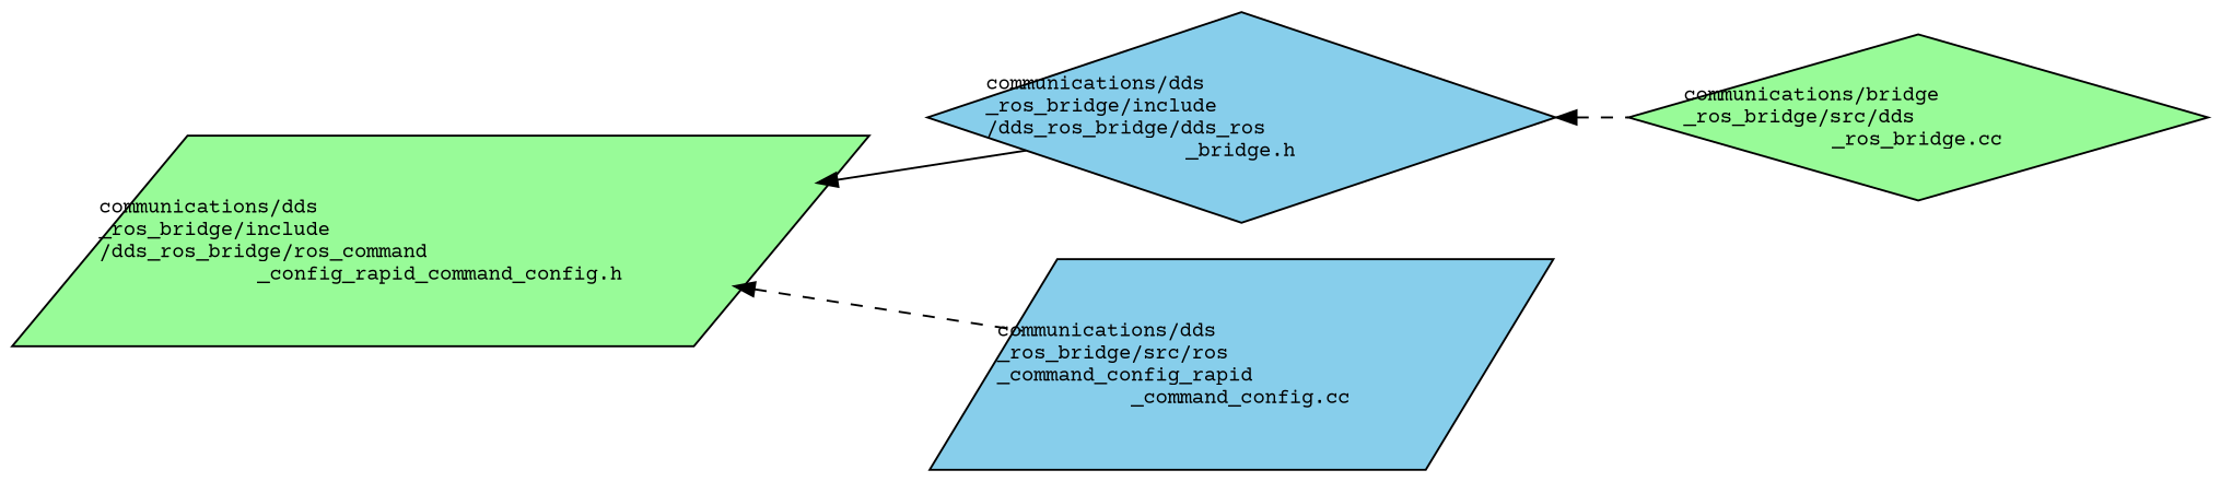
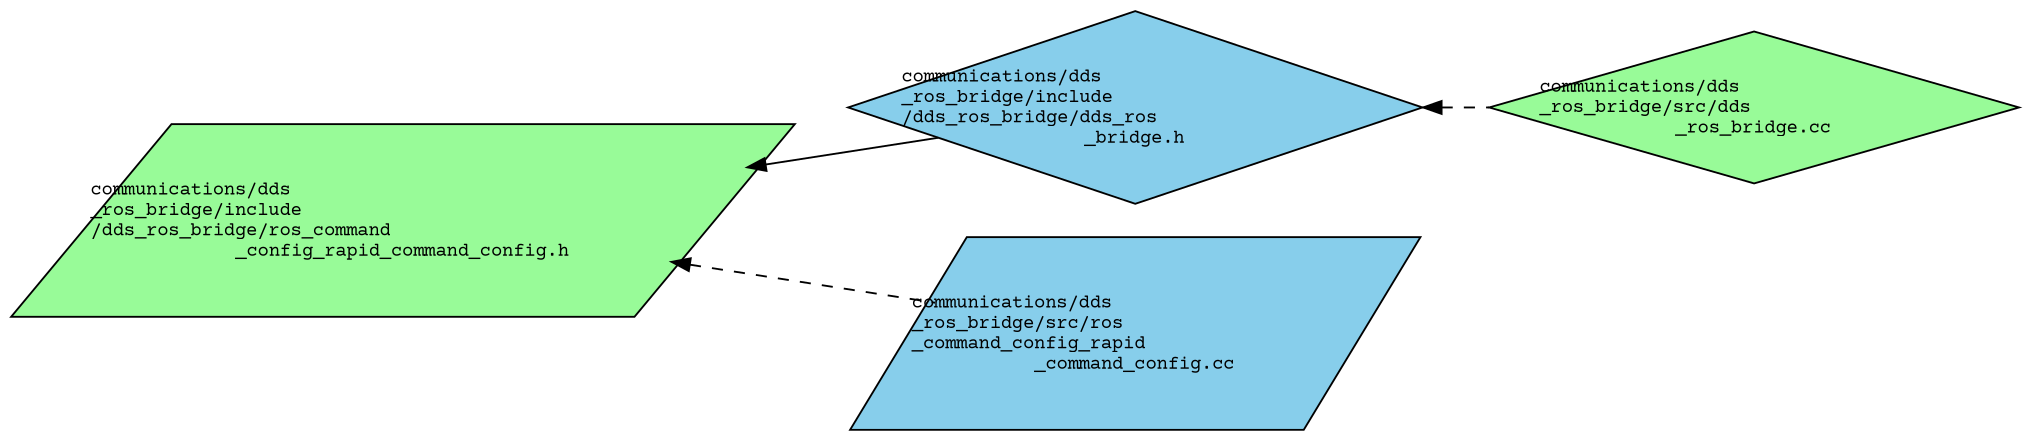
  digraph {
    rankdir=LR
    fontname="Courier Prime"
    node [color=black fillcolor=palegreen fontname="Courier Prime" fontsize=10 shape=parallelogram style=filled]
    edge [color=black dir=back fontname="Courier Prime" fontsize=10 labelfontname=Helvetica labelfontsize=10 style=dashed]
    n1 [fontcolor=black height=0.2 label="communications/dds\l_ros_bridge/include\l/dds_ros_bridge/ros_command\l_config_rapid_command_config.h" width=0.4]
    n2 [fillcolor=skyblue height=0.2 label="communications/dds\l_ros_bridge/include\l/dds_ros_bridge/dds_ros\l_bridge.h" shape=diamond width=0.4]
    n3 [fillcolor=skyblue height=0.2 label="communications/dds\l_ros_bridge/src/ros\l_command_config_rapid\l_command_config.cc" width=0.4]
-   n4 [height=0.2 label="communications/bridge\l_ros_bridge/src/dds\l_ros_bridge.cc" shape=diamond width=0.4]
+   n4 [height=0.2 label="communications/dds\l_ros_bridge/src/dds\l_ros_bridge.cc" shape=diamond width=0.4]
    n1 -> n2 [style=solid]
    n1 -> n3
    n2 -> n4
  }
